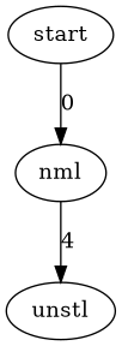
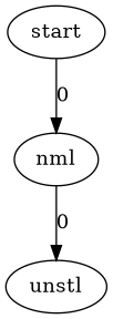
  digraph {
    node [init=0 match=0]
    start [init=1]
    nml
    unstl [match=1]
    start -> nml [label=0 reset="{0}"]
-   nml -> unstl [label=4]
+   nml -> unstl [label=0]
  }
